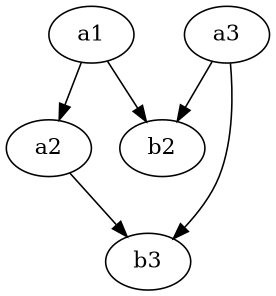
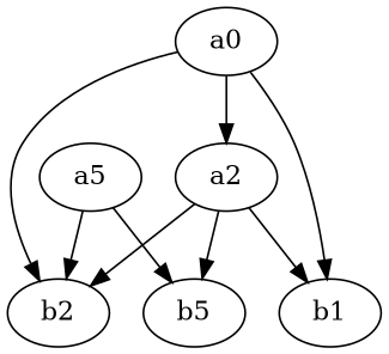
  digraph {
    d2tdocpreamble="\usetikzlibrary{automata}"
    d2tfigpreamble="\tikzstyle{every state}= [draw=black!120,very thick,fill=blue!20]"
    node [style=state]
-   a1
+   a1 [label=a0]
+   b1
    b2
    a2
-   b3
-   a3
+   b3 [label=b5]
+   a3 [label=a5]
+   a1 -> b1
    a1 -> b2
    a1 -> a2
+   a2 -> b1
+   a2 -> b2
    a2 -> b3
    a3 -> b2
    a3 -> b3
  }
